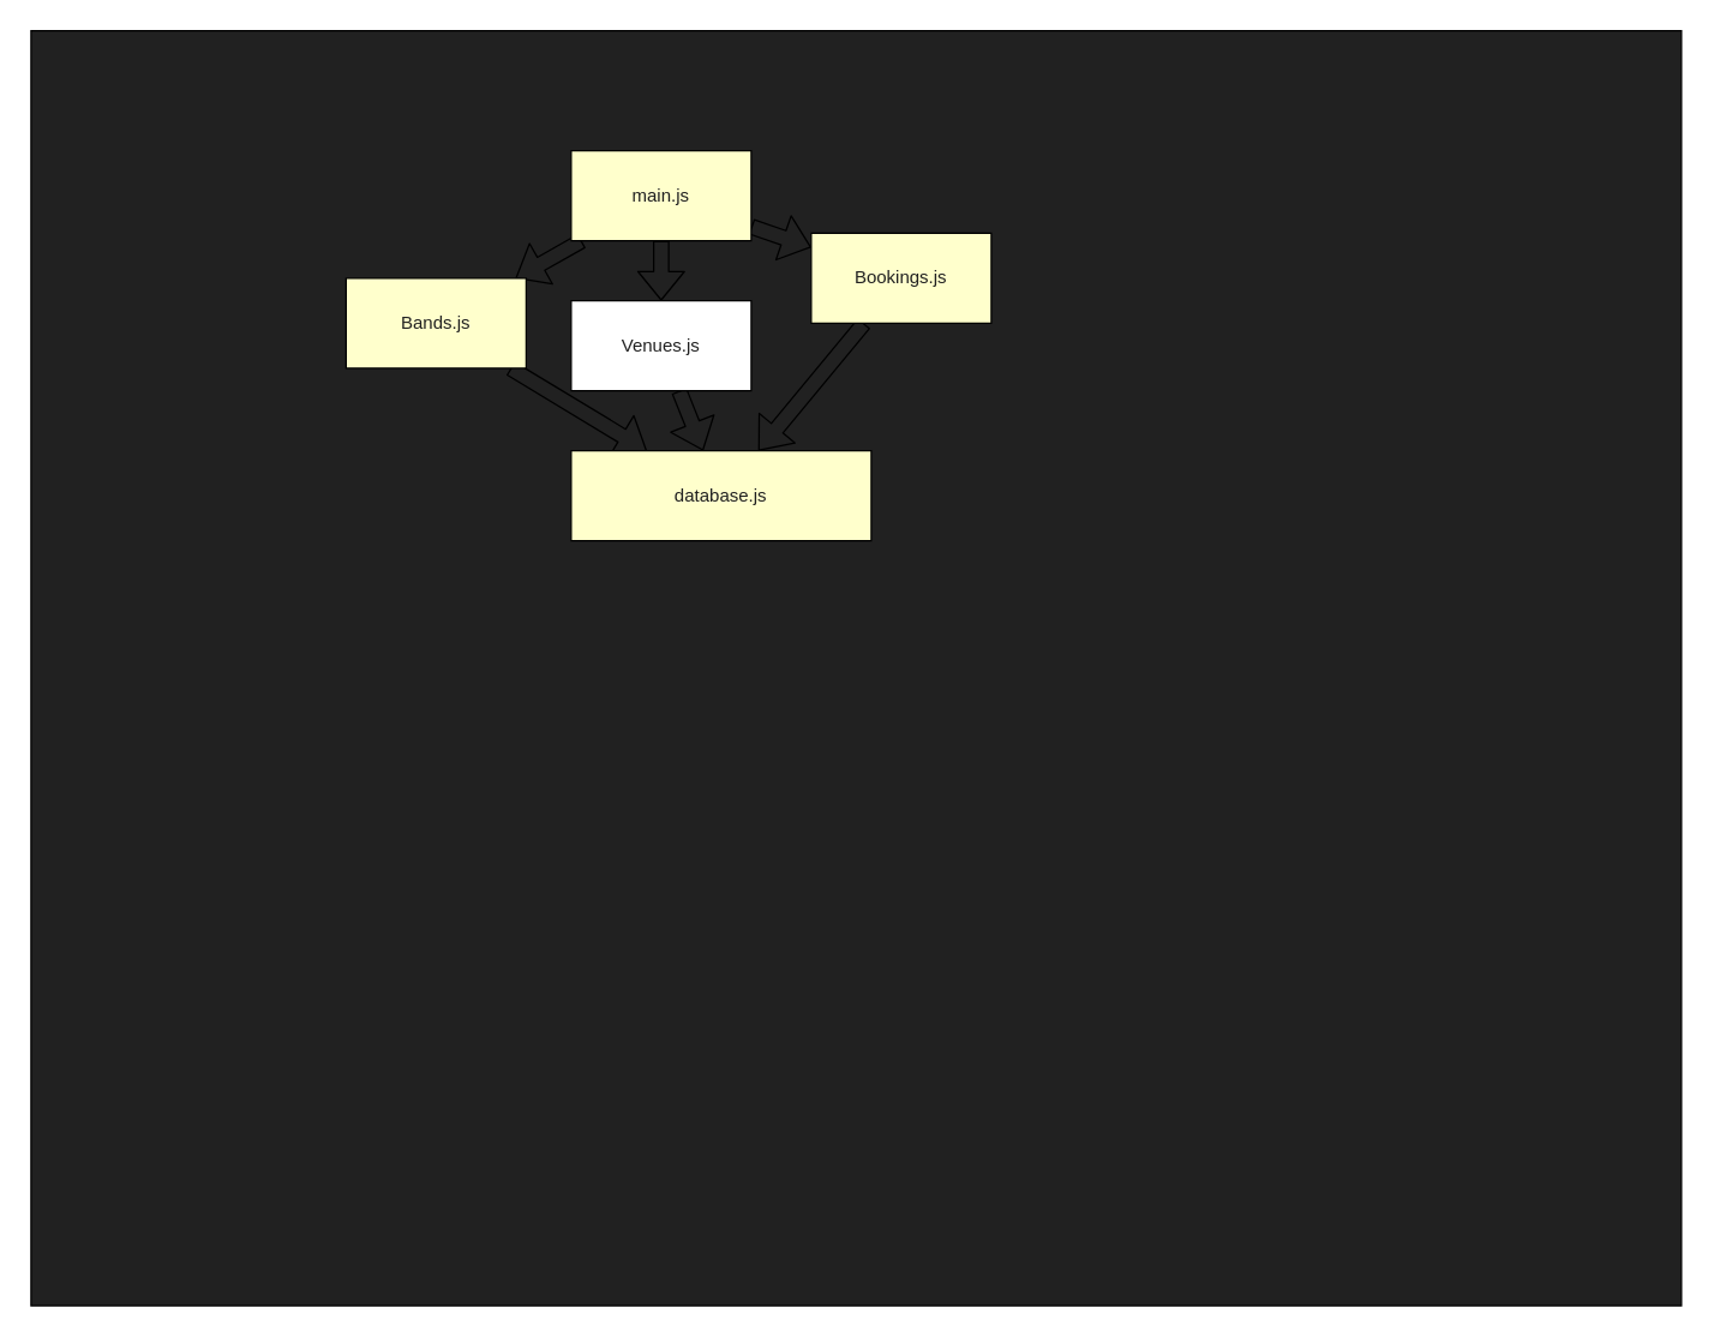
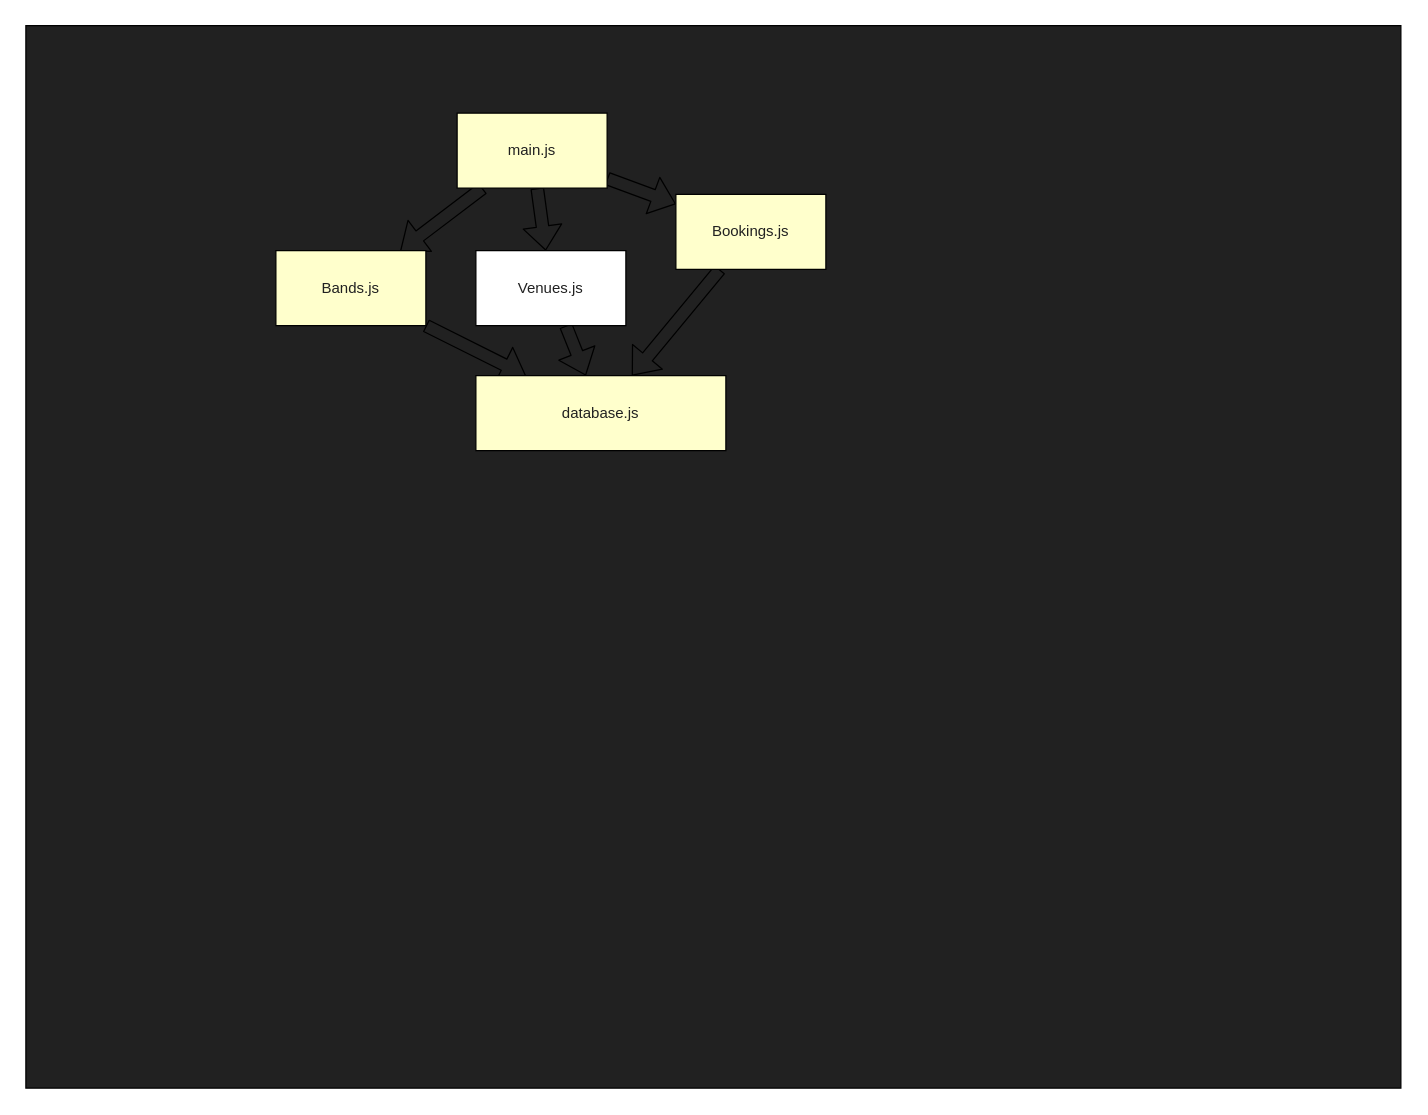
  <mxCell id="0" />
  <mxCell id="1" parent="0" />
  <mxCell id="2" value="" style="whiteSpace=wrap;html=1;fontColor=#212121;fillColor=#212121;" vertex="1" parent="1"><mxGeometry width="1100" height="850" as="geometry" x="20" y="20" /></mxCell>
  <mxCell id="3" value="" style="edgeStyle=none;html=1;fontColor=#212121;shape=flexArrow;" edge="1" parent="1" source="6" target="8"><mxGeometry relative="1" as="geometry" /></mxCell>
  <mxCell id="4" value="" style="edgeStyle=none;shape=flexArrow;html=1;fontColor=#212121;" edge="1" parent="1" source="6" target="10"><mxGeometry relative="1" as="geometry" /></mxCell>
  <mxCell id="5" value="" style="edgeStyle=none;shape=flexArrow;html=1;fontColor=#212121;" edge="1" parent="1" source="6" target="12"><mxGeometry relative="1" as="geometry" /></mxCell>
- <mxCell id="6" value="&lt;font color=&quot;#212121&quot;&gt;main.js&lt;/font&gt;" style="whiteSpace=wrap;html=1;fillColor=#FFFFCC;" vertex="1" parent="1"><mxGeometry x="380" y="100" width="120" height="60" as="geometry" /></mxCell>
+ <mxCell id="6" value="&lt;font color=&quot;#212121&quot;&gt;main.js&lt;/font&gt;" style="whiteSpace=wrap;html=1;fillColor=#FFFFCC;" vertex="1" parent="1"><mxGeometry x="365" y="90" width="120" height="60" as="geometry" /></mxCell>
  <mxCell id="7" value="" style="edgeStyle=none;shape=flexArrow;html=1;fontColor=#212121;" edge="1" parent="1" source="8" target="13"><mxGeometry relative="1" as="geometry" /></mxCell>
- <mxCell id="8" value="&lt;font color=&quot;#212121&quot;&gt;Bands.js&lt;/font&gt;" style="whiteSpace=wrap;html=1;fillColor=#FFFFCC;" vertex="1" parent="1"><mxGeometry x="230" y="185" width="120" height="60" as="geometry" /></mxCell>
+ <mxCell id="8" value="&lt;font color=&quot;#212121&quot;&gt;Bands.js&lt;/font&gt;" style="whiteSpace=wrap;html=1;fillColor=#FFFFCC;" vertex="1" parent="1"><mxGeometry x="220" y="200" width="120" height="60" as="geometry" /></mxCell>
  <mxCell id="9" value="" style="edgeStyle=none;shape=flexArrow;html=1;fontColor=#212121;" edge="1" parent="1" source="10" target="13"><mxGeometry relative="1" as="geometry" /></mxCell>
  <mxCell id="10" value="&lt;font color=&quot;#212121&quot;&gt;Venues.js&lt;/font&gt;" style="whiteSpace=wrap;html=1;fillColor=#ffffff;" vertex="1" parent="1"><mxGeometry x="380" y="200" width="120" height="60" as="geometry" /></mxCell>
  <mxCell id="11" value="" style="edgeStyle=none;shape=flexArrow;html=1;fontColor=#212121;" edge="1" parent="1" source="12" target="13"><mxGeometry relative="1" as="geometry" /></mxCell>
  <mxCell id="12" value="&lt;font color=&quot;#212121&quot;&gt;Bookings.js&lt;/font&gt;" style="whiteSpace=wrap;html=1;fillColor=#FFFFCC;" vertex="1" parent="1"><mxGeometry x="540" y="155" width="120" height="60" as="geometry" /></mxCell>
  <mxCell id="13" value="&lt;font color=&quot;#212121&quot;&gt;database.js&lt;/font&gt;" style="whiteSpace=wrap;html=1;fillColor=#FFFFCC;" vertex="1" parent="1"><mxGeometry x="380" y="300" width="200" height="60" as="geometry" /></mxCell>
